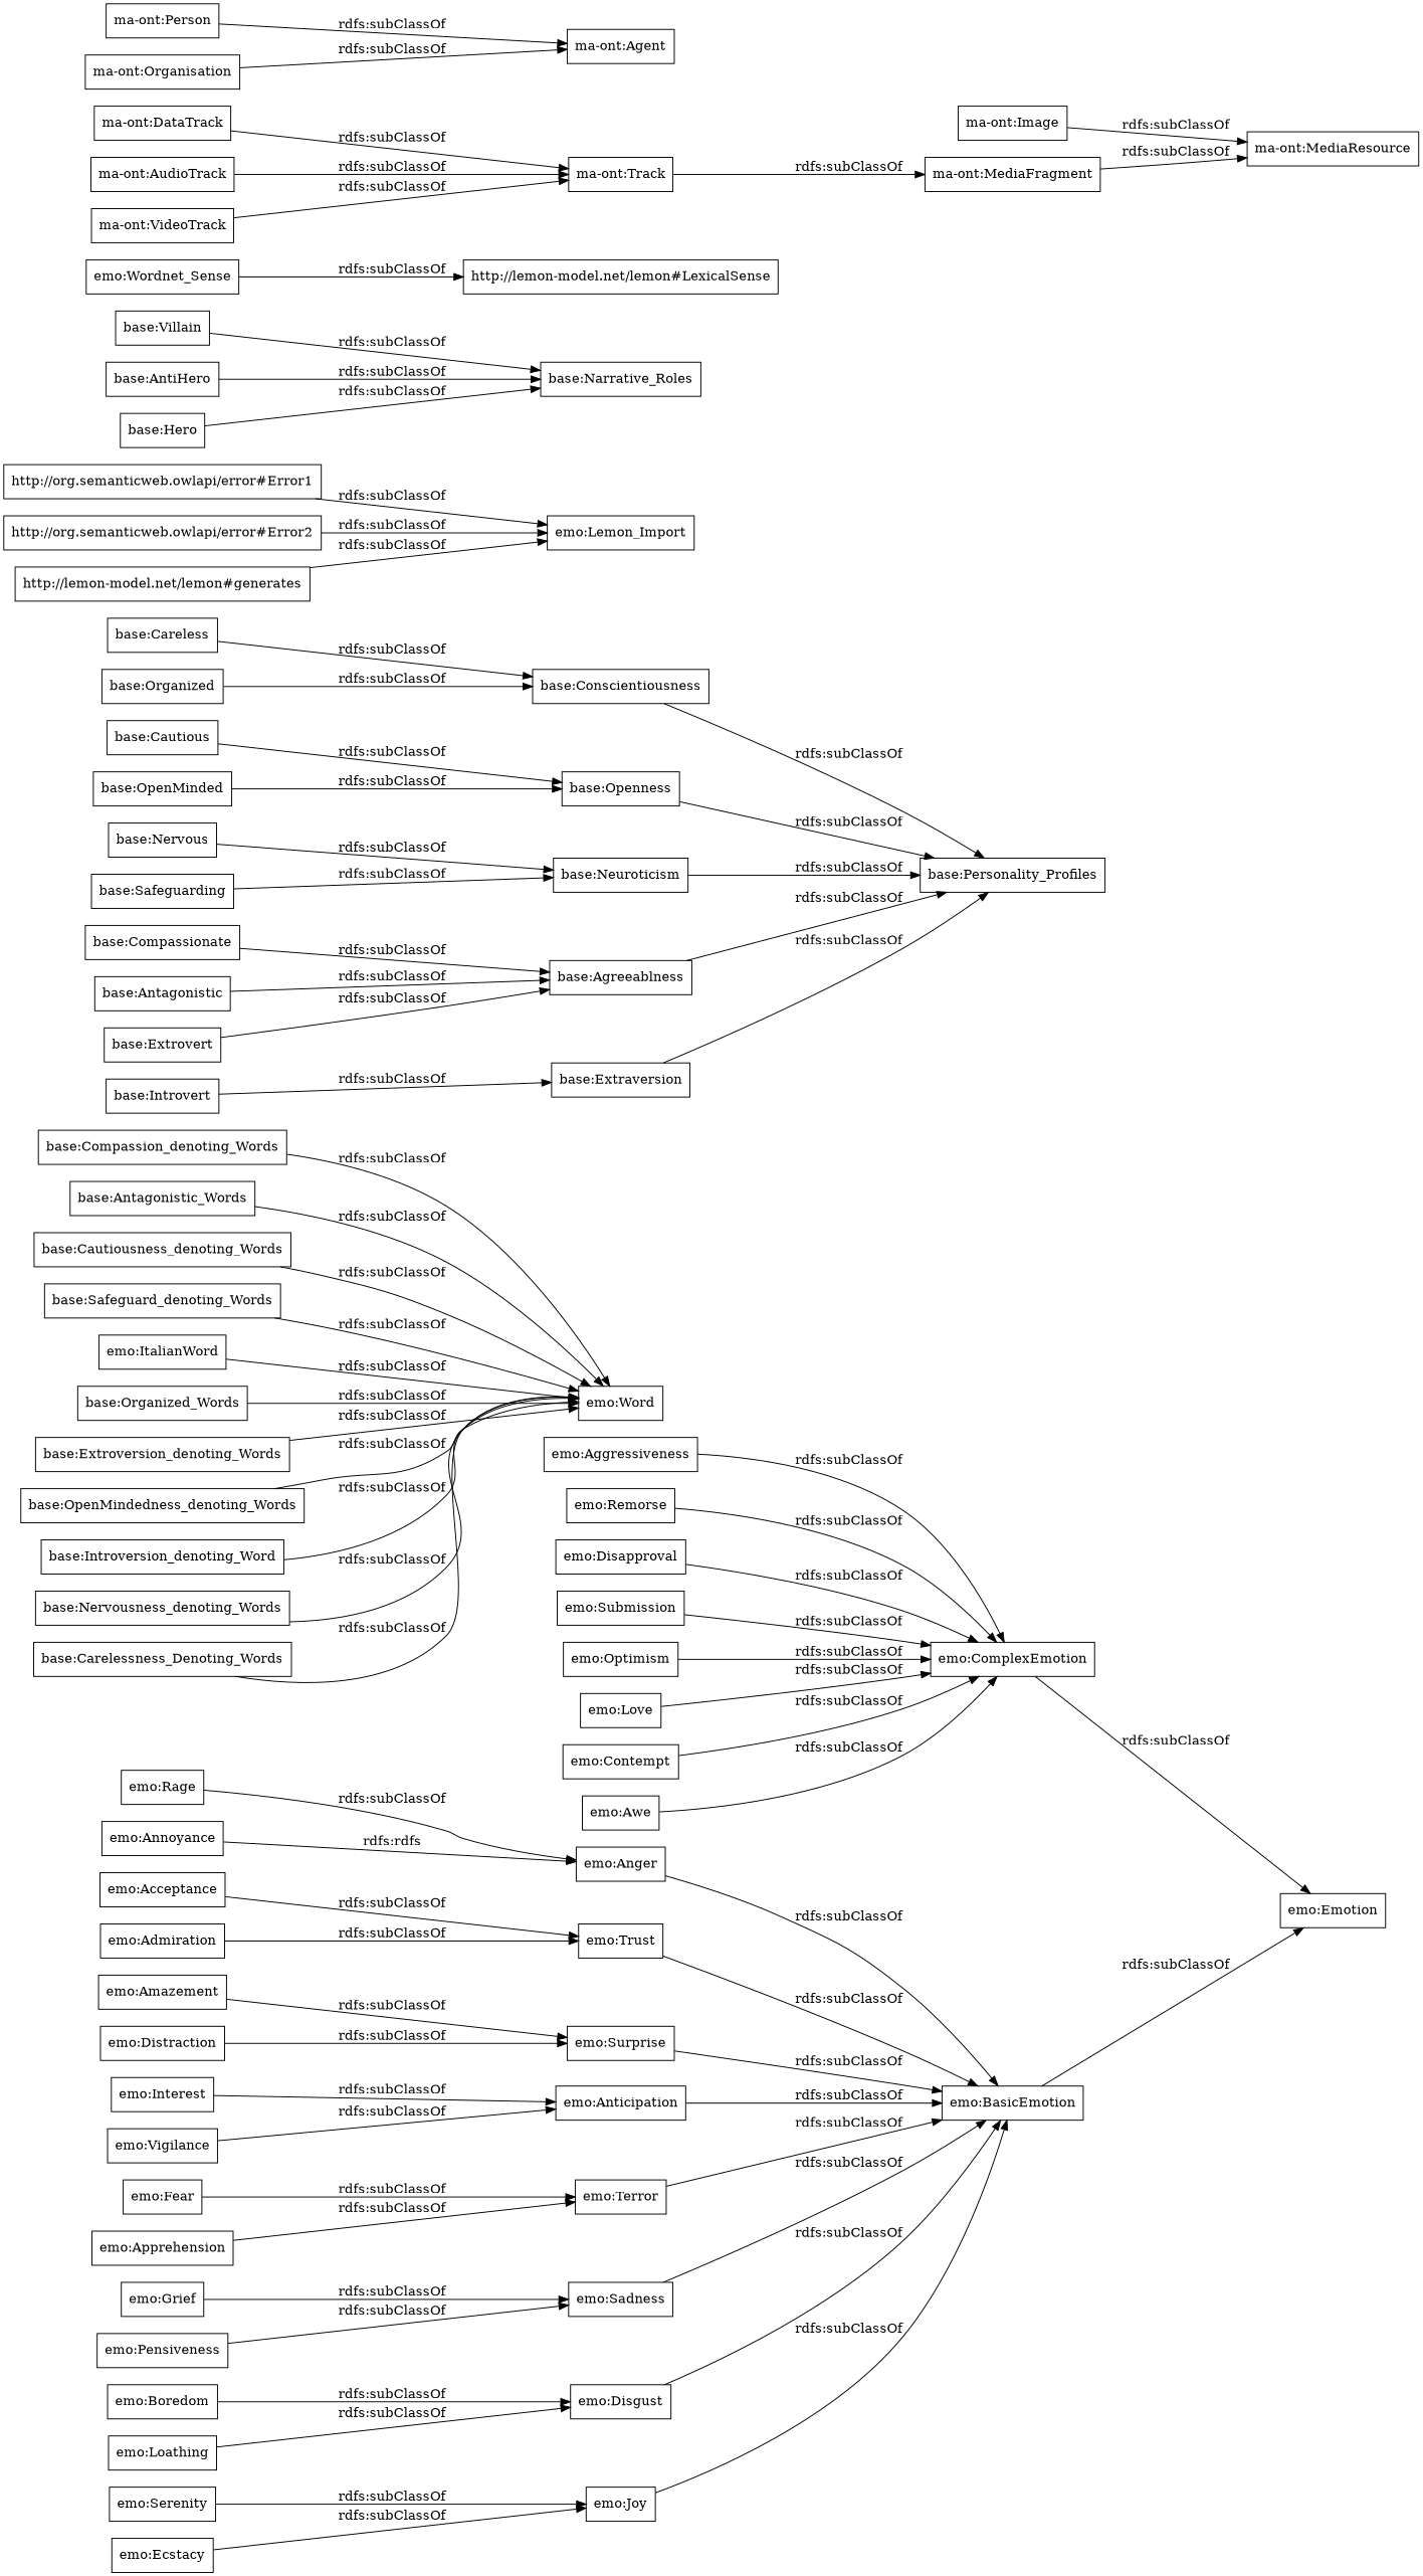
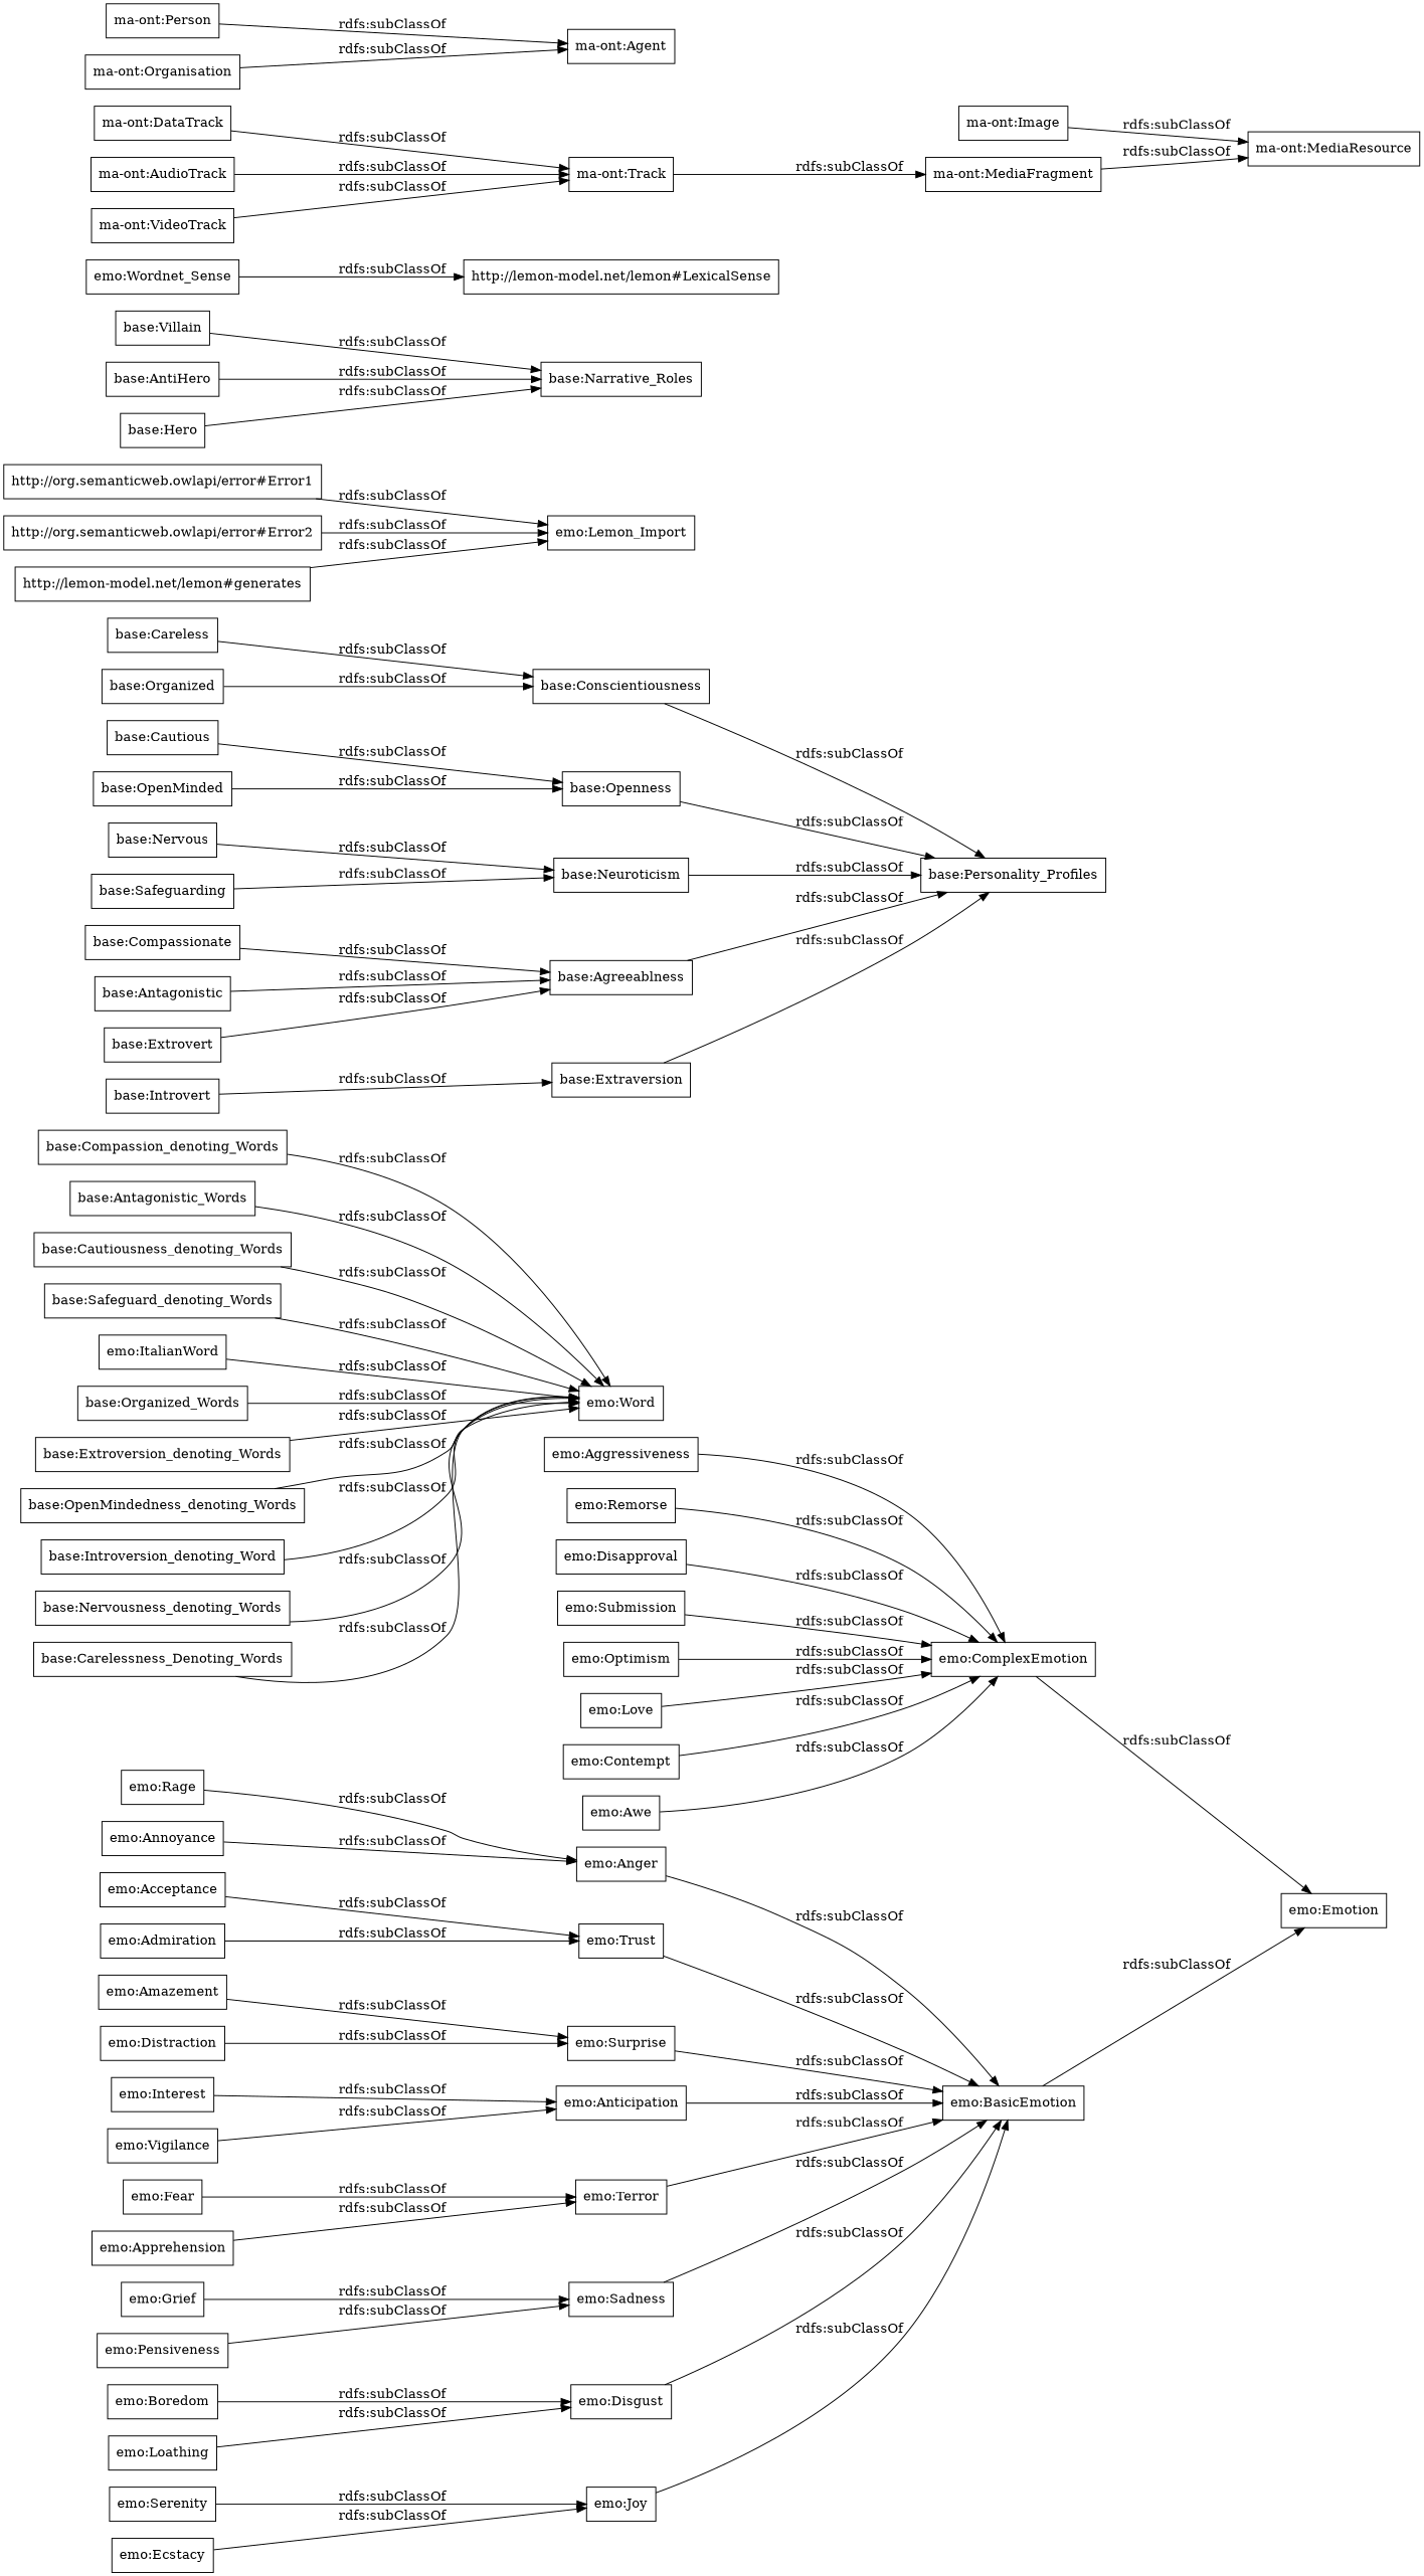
  digraph {
    rankdir=LR
    node [color=black shape=rectangle]
    "emo:Grief"
    "emo:Sadness"
    "emo:BasicEmotion"
    "base:Compassion_denoting_Words"
    "emo:Word"
    "emo:Anger"
    "emo:Emotion"
    "base:Extraversion"
    "base:Personality_Profiles"
    "base:Antagonistic_Words"
    "base:Careless"
    "base:Conscientiousness"
    "base:Organized"
    "emo:ComplexEmotion"
    "base:Cautiousness_denoting_Words"
    "base:Safeguard_denoting_Words"
    "base:Openness"
    "emo:Pensiveness"
    "emo:Amazement"
    "emo:Surprise"
    "emo:Aggressiveness"
    "emo:Anticipation"
    "emo:Remorse"
    "emo:Terror"
    "http://org.semanticweb.owlapi/error#Error1"
    "emo:Lemon_Import"
    "base:Nervous"
    "base:Neuroticism"
    "base:Cautious"
    "emo:ItalianWord"
    "base:Organized_Words"
    "emo:Disapproval"
    "emo:Loathing"
    "emo:Disgust"
    "base:Villain"
    "base:Narrative_Roles"
    "emo:Distraction"
    "emo:Submission"
    "emo:Rage"
    "base:Extroversion_denoting_Words"
    "emo:Interest"
    "base:OpenMindedness_denoting_Words"
    "emo:Joy"
    "emo:Optimism"
    "base:AntiHero"
    "base:Compassionate"
    "base:Agreeablness"
    "emo:Fear"
    "base:Safeguarding"
    "base:Hero"
    "base:Antagonistic"
    "base:Extrovert"
    "base:OpenMinded"
    "emo:Love"
    "base:Introversion_denoting_Word"
    "emo:Acceptance"
    "emo:Trust"
    "emo:Contempt"
    "emo:Awe"
    "emo:Boredom"
    "base:Introvert"
    "emo:Ecstacy"
    "emo:Wordnet_Sense"
    "http://lemon-model.net/lemon#LexicalSense"
    "emo:Annoyance"
    "emo:Admiration"
    "http://org.semanticweb.owlapi/error#Error2"
    "base:Nervousness_denoting_Words"
    "base:Carelessness_Denoting_Words"
    "emo:Vigilance"
    "emo:Serenity"
    "emo:Apprehension"
    "ma-ont:Image"
    "ma-ont:MediaResource"
    "ma-ont:Person"
    "ma-ont:Agent"
    "ma-ont:DataTrack"
    "ma-ont:Track"
    "ma-ont:MediaFragment"
    "ma-ont:Organisation"
    "ma-ont:AudioTrack"
    "ma-ont:VideoTrack"
    "http://lemon-model.net/lemon#generates"
    "emo:Grief" -> "emo:Sadness" [label="rdfs:subClassOf"]
    "emo:Sadness" -> "emo:BasicEmotion" [label="rdfs:subClassOf"]
    "emo:BasicEmotion" -> "emo:Emotion" [label="rdfs:subClassOf"]
    "base:Compassion_denoting_Words" -> "emo:Word" [label="rdfs:subClassOf"]
    "emo:Anger" -> "emo:BasicEmotion" [label="rdfs:subClassOf"]
    "base:Extraversion" -> "base:Personality_Profiles" [label="rdfs:subClassOf"]
    "base:Antagonistic_Words" -> "emo:Word" [label="rdfs:subClassOf"]
    "base:Careless" -> "base:Conscientiousness" [label="rdfs:subClassOf"]
    "base:Conscientiousness" -> "base:Personality_Profiles" [label="rdfs:subClassOf"]
    "base:Organized" -> "base:Conscientiousness" [label="rdfs:subClassOf"]
    "emo:ComplexEmotion" -> "emo:Emotion" [label="rdfs:subClassOf"]
    "base:Cautiousness_denoting_Words" -> "emo:Word" [label="rdfs:subClassOf"]
    "base:Safeguard_denoting_Words" -> "emo:Word" [label="rdfs:subClassOf"]
    "base:Openness" -> "base:Personality_Profiles" [label="rdfs:subClassOf"]
    "emo:Pensiveness" -> "emo:Sadness" [label="rdfs:subClassOf"]
    "emo:Amazement" -> "emo:Surprise" [label="rdfs:subClassOf"]
    "emo:Surprise" -> "emo:BasicEmotion" [label="rdfs:subClassOf"]
    "emo:Aggressiveness" -> "emo:ComplexEmotion" [label="rdfs:subClassOf"]
    "emo:Anticipation" -> "emo:BasicEmotion" [label="rdfs:subClassOf"]
    "emo:Remorse" -> "emo:ComplexEmotion" [label="rdfs:subClassOf"]
    "emo:Terror" -> "emo:BasicEmotion" [label="rdfs:subClassOf"]
    "http://org.semanticweb.owlapi/error#Error1" -> "emo:Lemon_Import" [label="rdfs:subClassOf"]
    "base:Nervous" -> "base:Neuroticism" [label="rdfs:subClassOf"]
    "base:Neuroticism" -> "base:Personality_Profiles" [label="rdfs:subClassOf"]
    "base:Cautious" -> "base:Openness" [label="rdfs:subClassOf"]
    "emo:ItalianWord" -> "emo:Word" [label="rdfs:subClassOf"]
    "base:Organized_Words" -> "emo:Word" [label="rdfs:subClassOf"]
    "emo:Disapproval" -> "emo:ComplexEmotion" [label="rdfs:subClassOf"]
    "emo:Loathing" -> "emo:Disgust" [label="rdfs:subClassOf"]
    "emo:Disgust" -> "emo:BasicEmotion" [label="rdfs:subClassOf"]
    "base:Villain" -> "base:Narrative_Roles" [label="rdfs:subClassOf"]
    "emo:Distraction" -> "emo:Surprise" [label="rdfs:subClassOf"]
    "emo:Submission" -> "emo:ComplexEmotion" [label="rdfs:subClassOf"]
    "emo:Rage" -> "emo:Anger" [label="rdfs:subClassOf"]
    "base:Extroversion_denoting_Words" -> "emo:Word" [label="rdfs:subClassOf"]
    "emo:Interest" -> "emo:Anticipation" [label="rdfs:subClassOf"]
    "base:OpenMindedness_denoting_Words" -> "emo:Word" [label="rdfs:subClassOf"]
    "emo:Joy" -> "emo:BasicEmotion" [label="rdfs:subClassOf"]
    "emo:Optimism" -> "emo:ComplexEmotion" [label="rdfs:subClassOf"]
    "base:AntiHero" -> "base:Narrative_Roles" [label="rdfs:subClassOf"]
    "base:Compassionate" -> "base:Agreeablness" [label="rdfs:subClassOf"]
    "base:Agreeablness" -> "base:Personality_Profiles" [label="rdfs:subClassOf"]
    "emo:Fear" -> "emo:Terror" [label="rdfs:subClassOf"]
    "base:Safeguarding" -> "base:Neuroticism" [label="rdfs:subClassOf"]
    "base:Hero" -> "base:Narrative_Roles" [label="rdfs:subClassOf"]
    "base:Antagonistic" -> "base:Agreeablness" [label="rdfs:subClassOf"]
    "base:Extrovert" -> "base:Agreeablness" [label="rdfs:subClassOf"]
    "base:OpenMinded" -> "base:Openness" [label="rdfs:subClassOf"]
    "emo:Love" -> "emo:ComplexEmotion" [label="rdfs:subClassOf"]
    "base:Introversion_denoting_Word" -> "emo:Word" [label="rdfs:subClassOf"]
    "emo:Acceptance" -> "emo:Trust" [label="rdfs:subClassOf"]
    "emo:Trust" -> "emo:BasicEmotion" [label="rdfs:subClassOf"]
    "emo:Contempt" -> "emo:ComplexEmotion" [label="rdfs:subClassOf"]
    "emo:Awe" -> "emo:ComplexEmotion" [label="rdfs:subClassOf"]
    "emo:Boredom" -> "emo:Disgust" [label="rdfs:subClassOf"]
    "base:Introvert" -> "base:Extraversion" [label="rdfs:subClassOf"]
    "emo:Ecstacy" -> "emo:Joy" [label="rdfs:subClassOf"]
    "emo:Wordnet_Sense" -> "http://lemon-model.net/lemon#LexicalSense" [label="rdfs:subClassOf"]
-   "emo:Annoyance" -> "emo:Anger" [label="rdfs:rdfs"]
+   "emo:Annoyance" -> "emo:Anger" [label="rdfs:subClassOf"]
    "emo:Admiration" -> "emo:Trust" [label="rdfs:subClassOf"]
    "http://org.semanticweb.owlapi/error#Error2" -> "emo:Lemon_Import" [label="rdfs:subClassOf"]
    "base:Nervousness_denoting_Words" -> "emo:Word" [label="rdfs:subClassOf"]
    "base:Carelessness_Denoting_Words" -> "emo:Word" [label="rdfs:subClassOf"]
    "emo:Vigilance" -> "emo:Anticipation" [label="rdfs:subClassOf"]
    "emo:Serenity" -> "emo:Joy" [label="rdfs:subClassOf"]
    "emo:Apprehension" -> "emo:Terror" [label="rdfs:subClassOf"]
    "ma-ont:Image" -> "ma-ont:MediaResource" [label="rdfs:subClassOf"]
    "ma-ont:Person" -> "ma-ont:Agent" [label="rdfs:subClassOf"]
    "ma-ont:DataTrack" -> "ma-ont:Track" [label="rdfs:subClassOf"]
    "ma-ont:Track" -> "ma-ont:MediaFragment" [label="rdfs:subClassOf"]
    "ma-ont:MediaFragment" -> "ma-ont:MediaResource" [label="rdfs:subClassOf"]
    "ma-ont:Organisation" -> "ma-ont:Agent" [label="rdfs:subClassOf"]
    "ma-ont:AudioTrack" -> "ma-ont:Track" [label="rdfs:subClassOf"]
    "ma-ont:VideoTrack" -> "ma-ont:Track" [label="rdfs:subClassOf"]
    "http://lemon-model.net/lemon#generates" -> "emo:Lemon_Import" [label="rdfs:subClassOf"]
  }
